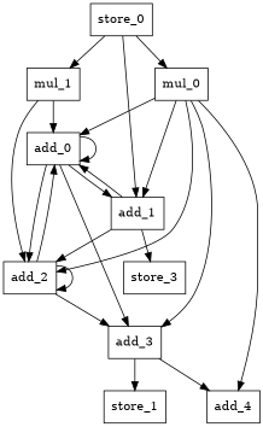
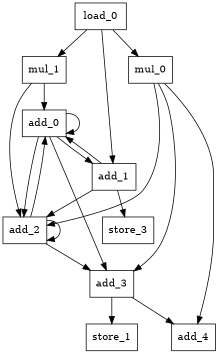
  digraph {
    node [shape=rectangle]
    n1 [label=add_0]
    n2 [label=add_1]
    n3 [label=add_2]
    n4 [label=add_3]
    n5 [label=store_3]
    n6 [label=add_4]
    n7 [label=store_1]
    n8 [label=mul_0]
    n9 [label=mul_1]
-   n10 [label=store_0]
+   n10 [label=load_0]
    n1 -> n1
    n1 -> n2
    n1 -> n3
    n1 -> n4
    n2 -> n1
    n2 -> n3
    n2 -> n5
    n3 -> n1
    n3 -> n3
    n3 -> n4
    n4 -> n6
    n4 -> n7
-   n8 -> n1
-   n8 -> n2
    n8 -> n3
    n8 -> n4
    n8 -> n6
    n9 -> n1
    n9 -> n3
    n10 -> n2
    n10 -> n8
    n10 -> n9
  }
